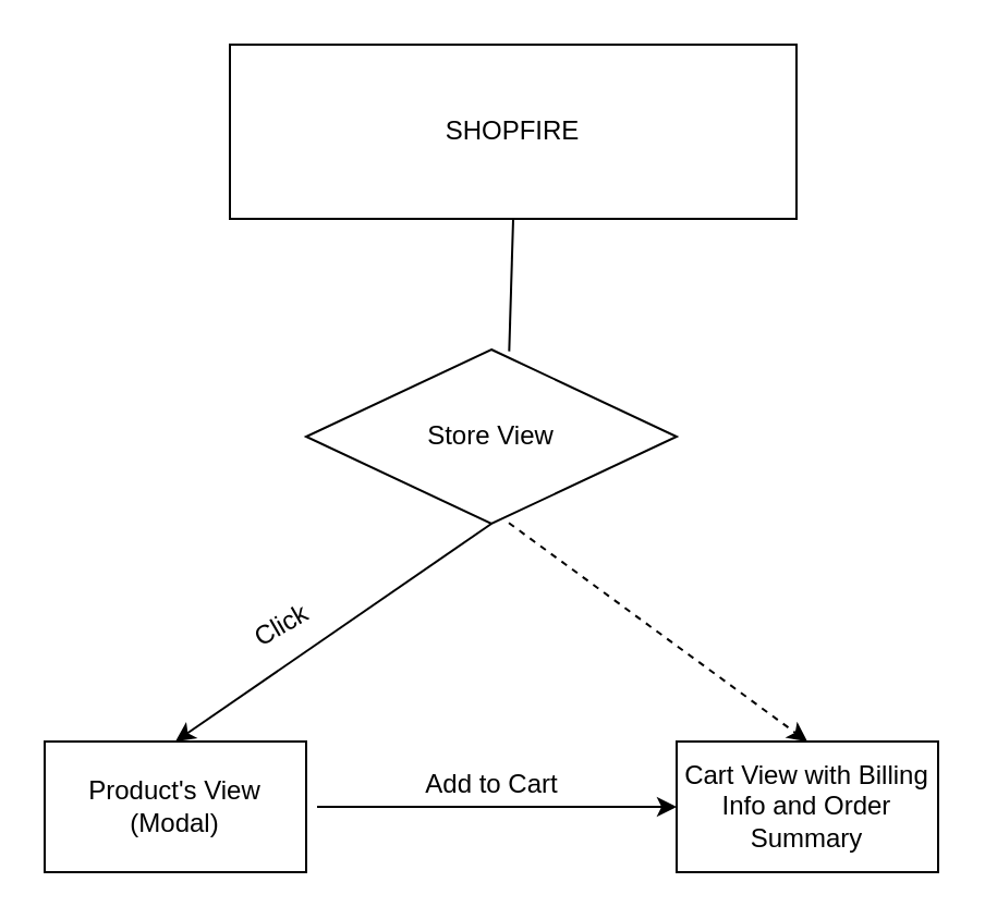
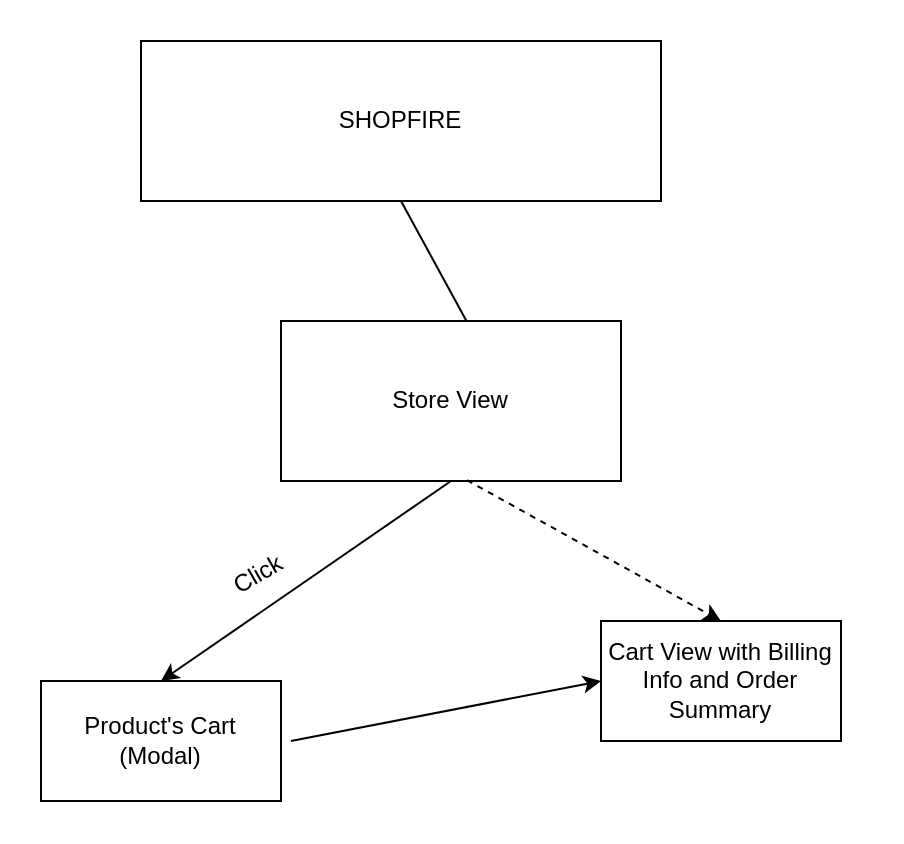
  <mxCell id="0" />
  <mxCell id="1" parent="0" />
- <mxCell id="2" value="SHOPFIRE" style="rounded=0;whiteSpace=wrap;html=1;" vertex="1" parent="1"><mxGeometry x="105" y="20" width="260" height="80" as="geometry" /></mxCell>
+ <mxCell id="2" value="SHOPFIRE" style="rounded=0;whiteSpace=wrap;html=1;" vertex="1" parent="1"><mxGeometry x="70" y="20" width="260" height="80" as="geometry" /></mxCell>
  <mxCell id="3" value="" style="endArrow=none;html=1;exitX=0.5;exitY=1;exitDx=0;exitDy=0;entryX=0.548;entryY=0.01;entryDx=0;entryDy=0;entryPerimeter=0;" edge="1" parent="1" source="2" target="4"><mxGeometry width="50" height="50" relative="1" as="geometry"><mxPoint x="75" y="220" as="sourcePoint" /><mxPoint x="115" y="180" as="targetPoint" /></mxGeometry></mxCell>
- <mxCell id="4" value="Store View" style="rhombus;whiteSpace=wrap;html=1;" vertex="1" parent="1"><mxGeometry x="140" y="160" width="170" height="80" as="geometry" /></mxCell>
+ <mxCell id="4" value="Store View" style="rounded=0;whiteSpace=wrap;html=1;" vertex="1" parent="1"><mxGeometry x="140" y="160" width="170" height="80" as="geometry" /></mxCell>
  <mxCell id="5" value="" style="endArrow=classic;html=1;exitX=0.5;exitY=1;exitDx=0;exitDy=0;" edge="1" parent="1" source="4"><mxGeometry width="50" height="50" relative="1" as="geometry"><mxPoint x="155" y="390" as="sourcePoint" /><mxPoint x="80" y="340" as="targetPoint" /></mxGeometry></mxCell>
- <mxCell id="6" value="Product's View (Modal)" style="rounded=0;whiteSpace=wrap;html=1;" vertex="1" parent="1"><mxGeometry x="20" y="340" width="120" height="60" as="geometry" /></mxCell>
- <mxCell id="7" value="Cart View with Billing Info and Order Summary" style="rounded=0;whiteSpace=wrap;html=1;" vertex="1" parent="1"><mxGeometry x="310" y="340" width="120" height="60" as="geometry" /></mxCell>
+ <mxCell id="6" value="Product's Cart (Modal)" style="rounded=0;whiteSpace=wrap;html=1;" vertex="1" parent="1"><mxGeometry x="20" y="340" width="120" height="60" as="geometry" /></mxCell>
+ <mxCell id="7" value="Cart View with Billing Info and Order Summary" style="rounded=0;whiteSpace=wrap;html=1;" vertex="1" parent="1"><mxGeometry x="300" y="310" width="120" height="60" as="geometry" /></mxCell>
  <mxCell id="8" value="" style="endArrow=classic;html=1;entryX=0.5;entryY=0;entryDx=0;entryDy=0;exitX=0.547;exitY=0.995;exitDx=0;exitDy=0;exitPerimeter=0;dashed=1;" edge="1" parent="1" source="4" target="7"><mxGeometry width="50" height="50" relative="1" as="geometry"><mxPoint x="225" y="280" as="sourcePoint" /><mxPoint x="245" y="430" as="targetPoint" /></mxGeometry></mxCell>
  <mxCell id="9" value="" style="endArrow=classic;html=1;entryX=0;entryY=0.5;entryDx=0;entryDy=0;" edge="1" parent="1" target="7"><mxGeometry width="50" height="50" relative="1" as="geometry"><mxPoint x="145" y="370" as="sourcePoint" /><mxPoint x="305" y="370" as="targetPoint" /></mxGeometry></mxCell>
- <mxCell id="10" value="Add to Cart&lt;br&gt;" style="text;html=1;strokeColor=none;fillColor=none;align=center;verticalAlign=middle;whiteSpace=wrap;rounded=0;" vertex="1" parent="1"><mxGeometry x="186.5" y="350" width="77" height="20" as="geometry" /></mxCell>
  <mxCell id="11" value="Click" style="text;html=1;strokeColor=none;fillColor=none;align=center;verticalAlign=middle;whiteSpace=wrap;rounded=0;rotation=-30;" vertex="1" parent="1"><mxGeometry x="104" y="277" width="50" height="20" as="geometry" /></mxCell>
